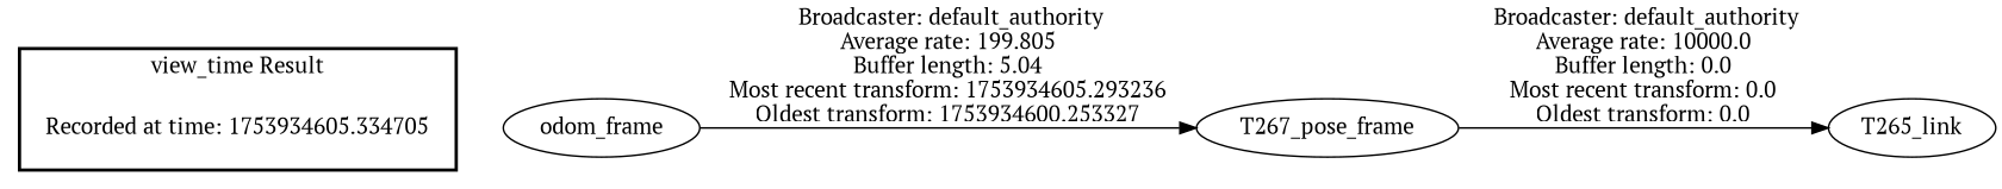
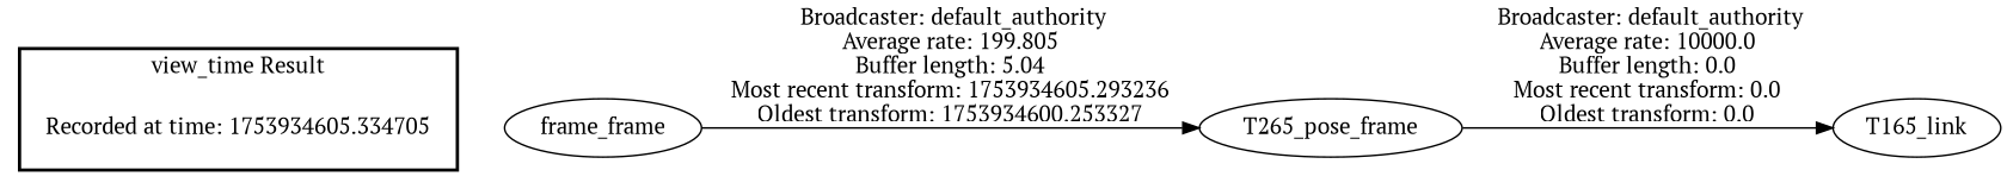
  digraph {
    fontname="PT Serif"
    rankdir=LR
    node [fontname="PT Serif"]
    edge [fontname="PT Serif"]
    "Recorded at time: 1753934605.334705" [shape=plaintext]
-   odom_frame
-   T265_pose_frame [label=T267_pose_frame]
-   T265_link
+   odom_frame [label=frame_frame]
+   T265_pose_frame
+   T265_link [label=T165_link]
    subgraph cluster_1 {
      color=black
      label="view_time Result"
      style=bold
      "Recorded at time: 1753934605.334705"
    }
    "Recorded at time: 1753934605.334705" -> odom_frame [style=invis]
    odom_frame -> T265_pose_frame [label=" Broadcaster: default_authority\nAverage rate: 199.805\nBuffer length: 5.04\nMost recent transform: 1753934605.293236\nOldest transform: 1753934600.253327\n"]
    T265_pose_frame -> T265_link [label=" Broadcaster: default_authority\nAverage rate: 10000.0\nBuffer length: 0.0\nMost recent transform: 0.0\nOldest transform: 0.0\n"]
  }
